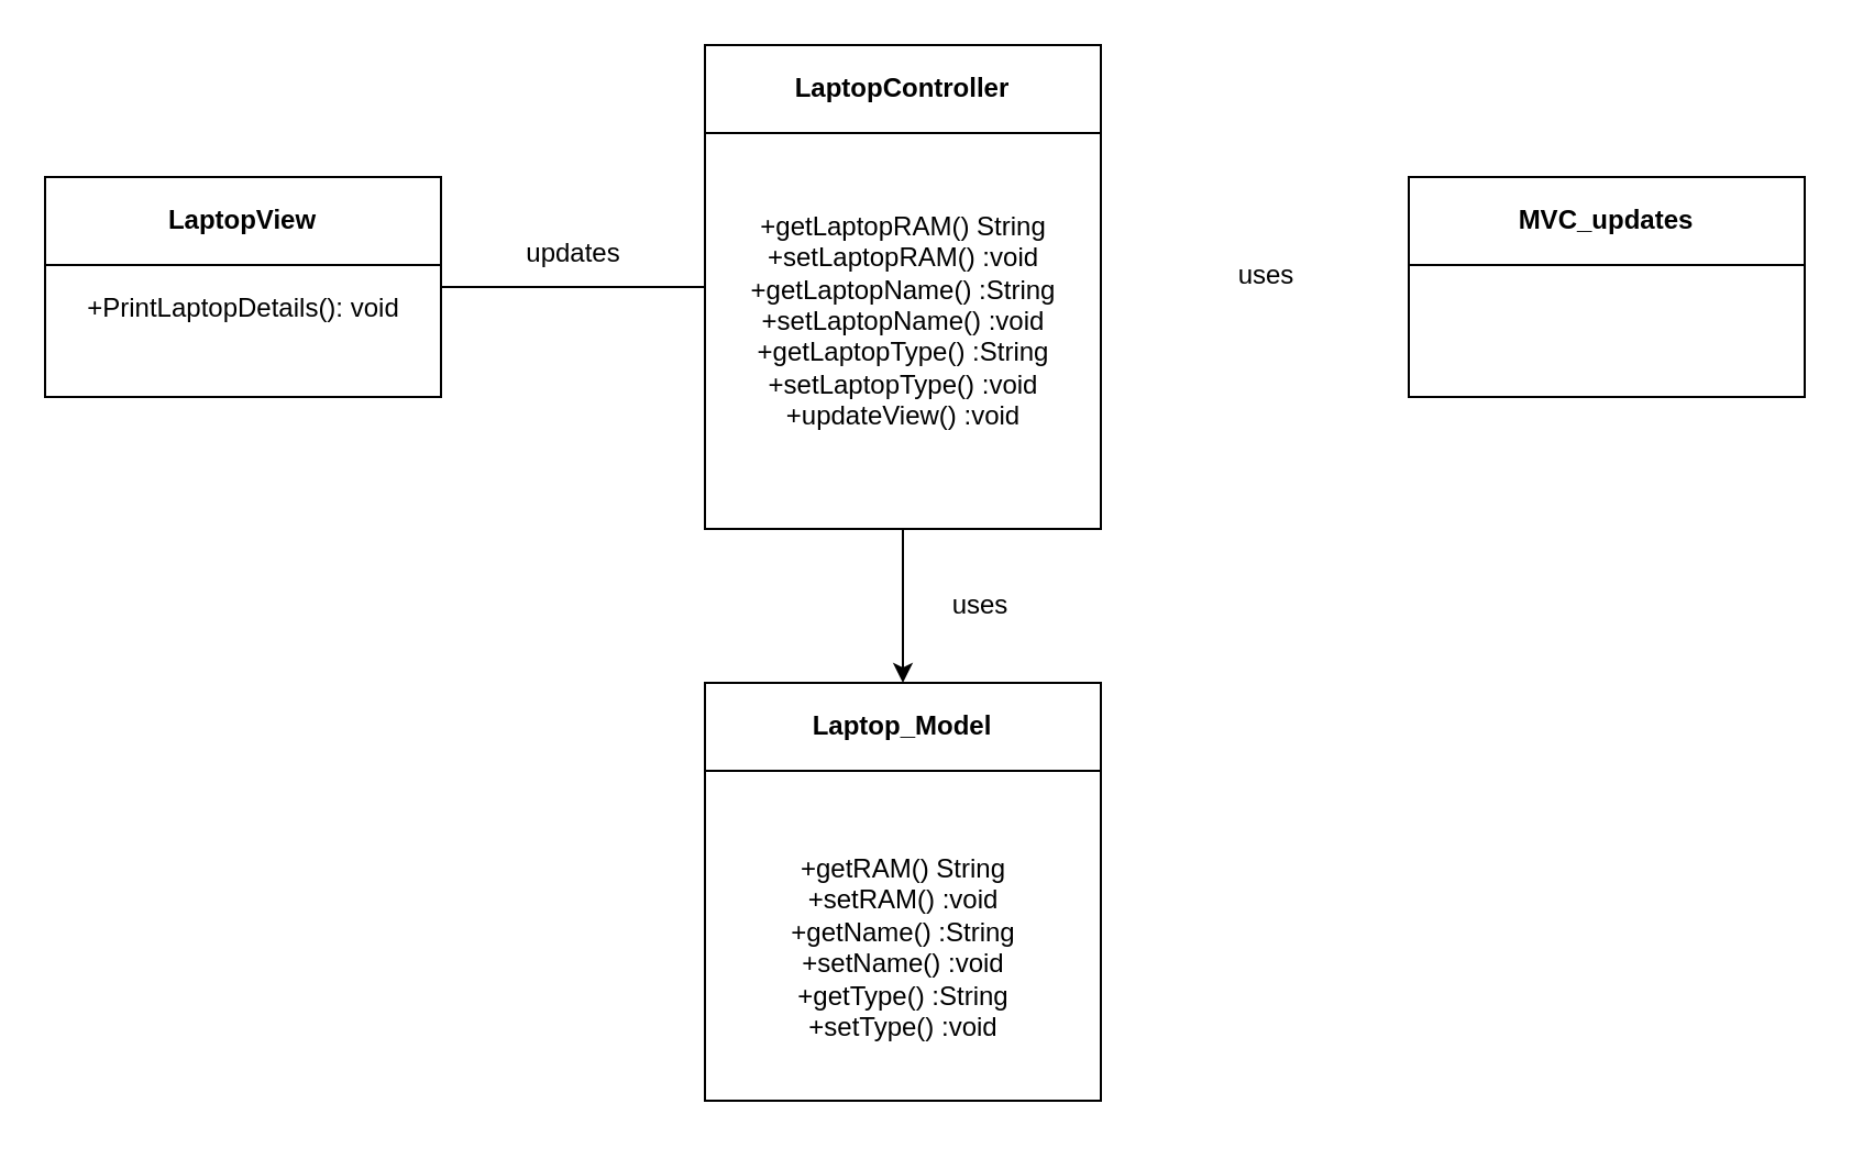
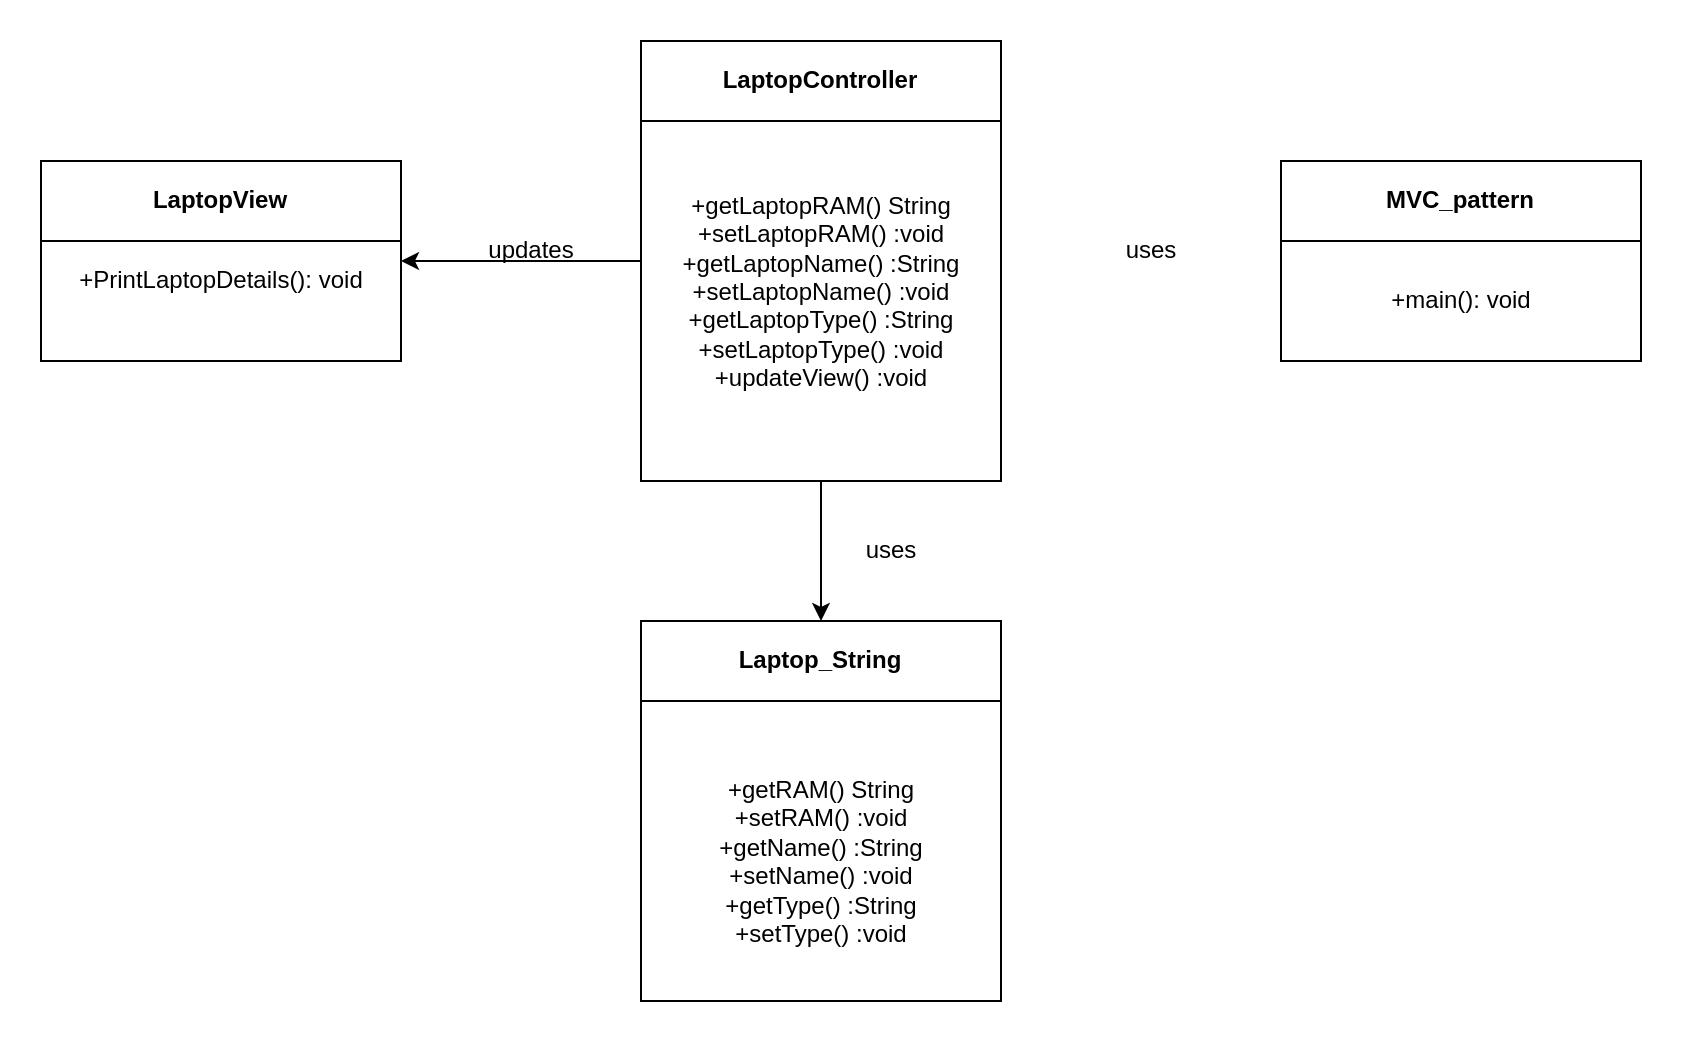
  <mxCell id="0" />
  <mxCell id="1" parent="0" />
- <mxCell id="2" value="MVC_updates" style="swimlane;whiteSpace=wrap;html=1;startSize=40;" parent="1" vertex="1"><mxGeometry x="640" y="80" width="180" height="100" as="geometry" /></mxCell>
+ <mxCell id="2" value="MVC_pattern" style="swimlane;whiteSpace=wrap;html=1;startSize=40;" parent="1" vertex="1"><mxGeometry x="640" y="80" width="180" height="100" as="geometry" /></mxCell>
+ <mxCell id="3" value="+main(): void" style="text;html=1;align=center;verticalAlign=middle;resizable=0;points=[];autosize=1;strokeColor=none;fillColor=none;" parent="2" vertex="1"><mxGeometry x="45" y="55" width="90" height="30" as="geometry" /></mxCell>
  <mxCell id="4" value="LaptopView" style="swimlane;whiteSpace=wrap;html=1;startSize=40;" parent="1" vertex="1"><mxGeometry x="20" y="80" width="180" height="100" as="geometry" /></mxCell>
  <mxCell id="5" value="+PrintLaptopDetails(): void" style="text;html=1;align=center;verticalAlign=middle;resizable=0;points=[];autosize=1;strokeColor=none;fillColor=none;" parent="4" vertex="1"><mxGeometry x="5" y="45" width="170" height="30" as="geometry" /></mxCell>
  <mxCell id="6" style="edgeStyle=orthogonalEdgeStyle;rounded=0;orthogonalLoop=1;jettySize=auto;html=1;exitX=0.5;exitY=1;exitDx=0;exitDy=0;" parent="1" source="8" target="10" edge="1"><mxGeometry relative="1" as="geometry" /></mxCell>
- <mxCell id="7" style="edgeStyle=orthogonalEdgeStyle;rounded=0;orthogonalLoop=1;jettySize=auto;html=1;exitX=0;exitY=0.5;exitDx=0;exitDy=0;entryX=1;entryY=0.5;entryDx=0;entryDy=0;endArrow=none;" parent="1" source="8" target="4" edge="1"><mxGeometry relative="1" as="geometry" /></mxCell>
+ <mxCell id="7" style="edgeStyle=orthogonalEdgeStyle;rounded=0;orthogonalLoop=1;jettySize=auto;html=1;exitX=0;exitY=0.5;exitDx=0;exitDy=0;entryX=1;entryY=0.5;entryDx=0;entryDy=0;" parent="1" source="8" target="4" edge="1"><mxGeometry relative="1" as="geometry" /></mxCell>
  <mxCell id="8" value="LaptopController" style="swimlane;whiteSpace=wrap;html=1;startSize=40;" parent="1" vertex="1"><mxGeometry x="320" y="20" width="180" height="220" as="geometry" /></mxCell>
  <mxCell id="9" value="&lt;div&gt;+getLaptopRAM() String&lt;br&gt;+setLaptopRAM() :void&lt;/div&gt;+getLaptopName() :String&lt;br&gt;+setLaptopName() :void&lt;br&gt;+getLaptopType() :String&lt;br&gt;+setLaptopType() :void&lt;div&gt;+updateView() :void&lt;br&gt;&lt;div&gt;&lt;br&gt;&lt;div&gt;&lt;br&gt;&lt;/div&gt;&lt;/div&gt;&lt;/div&gt;" style="text;html=1;align=center;verticalAlign=middle;resizable=0;points=[];autosize=1;strokeColor=none;fillColor=none;" vertex="1" parent="8"><mxGeometry x="10" y="70" width="160" height="140" as="geometry" /></mxCell>
- <mxCell id="10" value="Laptop_Model" style="swimlane;whiteSpace=wrap;html=1;startSize=40;" parent="1" vertex="1"><mxGeometry x="320" y="310" width="180" height="190" as="geometry" /></mxCell>
+ <mxCell id="10" value="Laptop_String" style="swimlane;whiteSpace=wrap;html=1;startSize=40;" parent="1" vertex="1"><mxGeometry x="320" y="310" width="180" height="190" as="geometry" /></mxCell>
  <mxCell id="11" value="&lt;div&gt;+getRAM() String&lt;br&gt;+setRAM() :void&lt;/div&gt;+getName() :String&lt;br&gt;+setName() :void&lt;br&gt;+getType() :String&lt;br&gt;+setType() :void&lt;div&gt;&lt;br&gt;&lt;div&gt;&lt;br&gt;&lt;/div&gt;&lt;/div&gt;" style="text;html=1;align=center;verticalAlign=middle;resizable=0;points=[];autosize=1;strokeColor=none;fillColor=none;" vertex="1" parent="10"><mxGeometry x="25" y="70" width="130" height="130" as="geometry" /></mxCell>
  <mxCell id="12" value="uses" style="text;html=1;align=center;verticalAlign=middle;resizable=0;points=[];autosize=1;strokeColor=none;fillColor=none;" parent="1" vertex="1"><mxGeometry x="420" y="260" width="50" height="30" as="geometry" /></mxCell>
  <mxCell id="13" value="uses" style="text;html=1;align=center;verticalAlign=middle;resizable=0;points=[];autosize=1;strokeColor=none;fillColor=none;" parent="1" vertex="1"><mxGeometry x="550" y="110" width="50" height="30" as="geometry" /></mxCell>
- <mxCell id="14" value="updates" style="text;html=1;align=center;verticalAlign=middle;resizable=0;points=[];autosize=1;strokeColor=none;fillColor=none;" parent="1" vertex="1"><mxGeometry x="225" y="100" width="70" height="30" as="geometry" /></mxCell>
+ <mxCell id="14" value="updates" style="text;html=1;align=center;verticalAlign=middle;resizable=0;points=[];autosize=1;strokeColor=none;fillColor=none;" parent="1" vertex="1"><mxGeometry x="230" y="110" width="70" height="30" as="geometry" /></mxCell>
